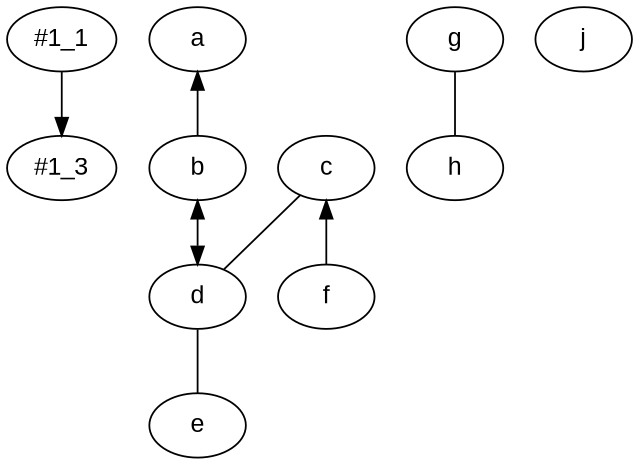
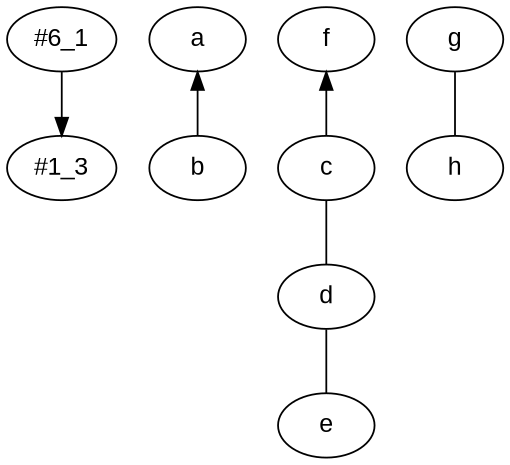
  digraph {
    fontname="Liberation Sans"
    node [fontname="Liberation Sans" style="setlinewidth(1)"]
    edge [dir=none fontname="Liberation Sans"]
-   n1 [label="#1_1"]
+   n1 [label="#6_1"]
    n2 [label="#1_3"]
    n3 [label=a]
    n4 [label=b]
    n5 [label=d]
    n6 [label=e]
    n7 [label=c]
    n8 [label=f]
    n9 [label=g]
    n10 [label=h]
-   n11 [label=j]
    n1 -> n2 [dir=forward]
    n3 -> n4 [dir=back]
-   n4 -> n5 [dir=both]
    n5 -> n6
    n7 -> n5
-   n7 -> n8 [dir=back]
+   n8 -> n7 [dir=back]
    n9 -> n10
  }
